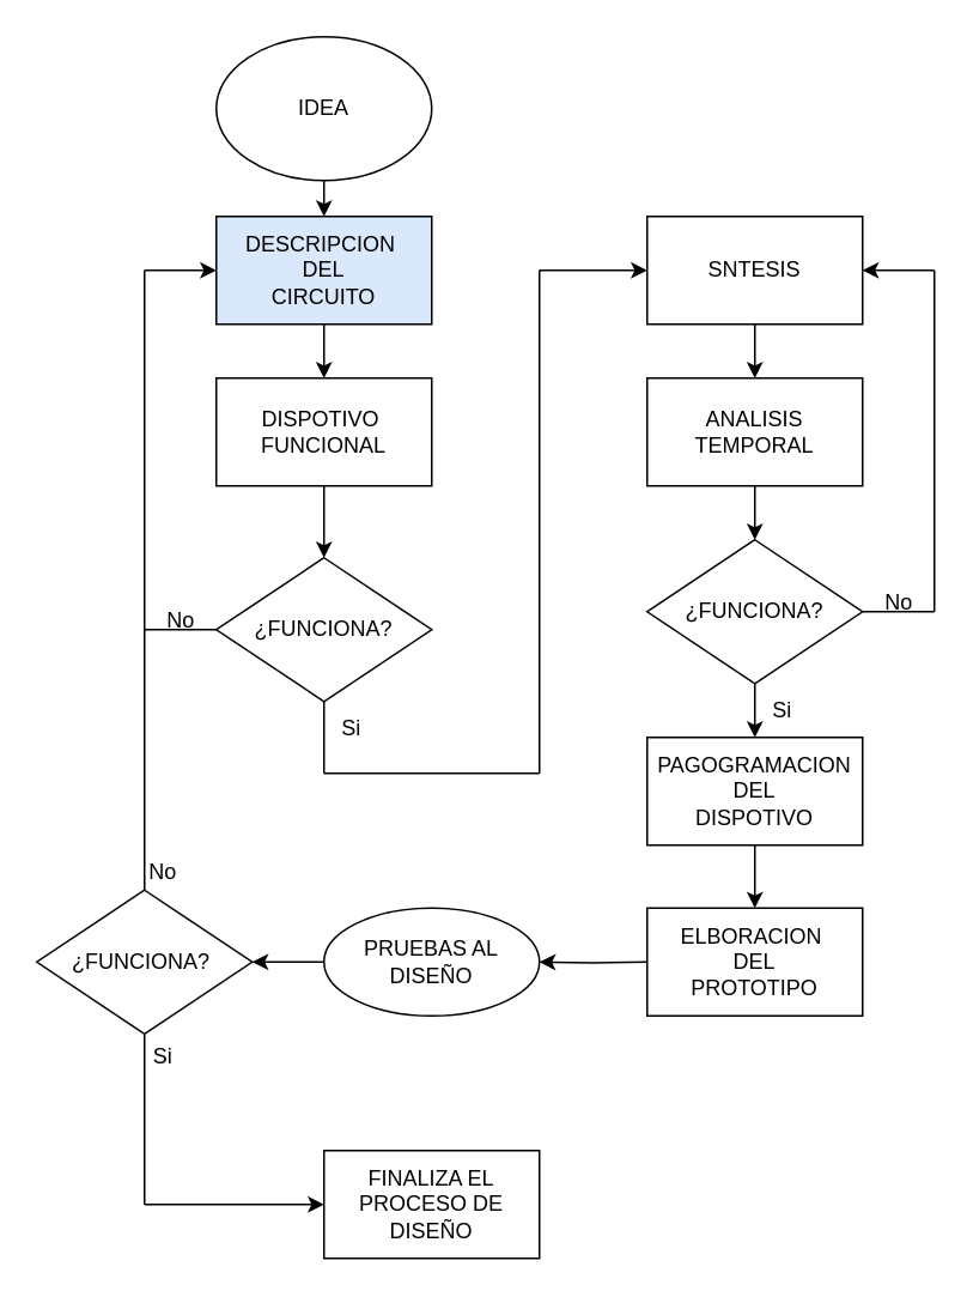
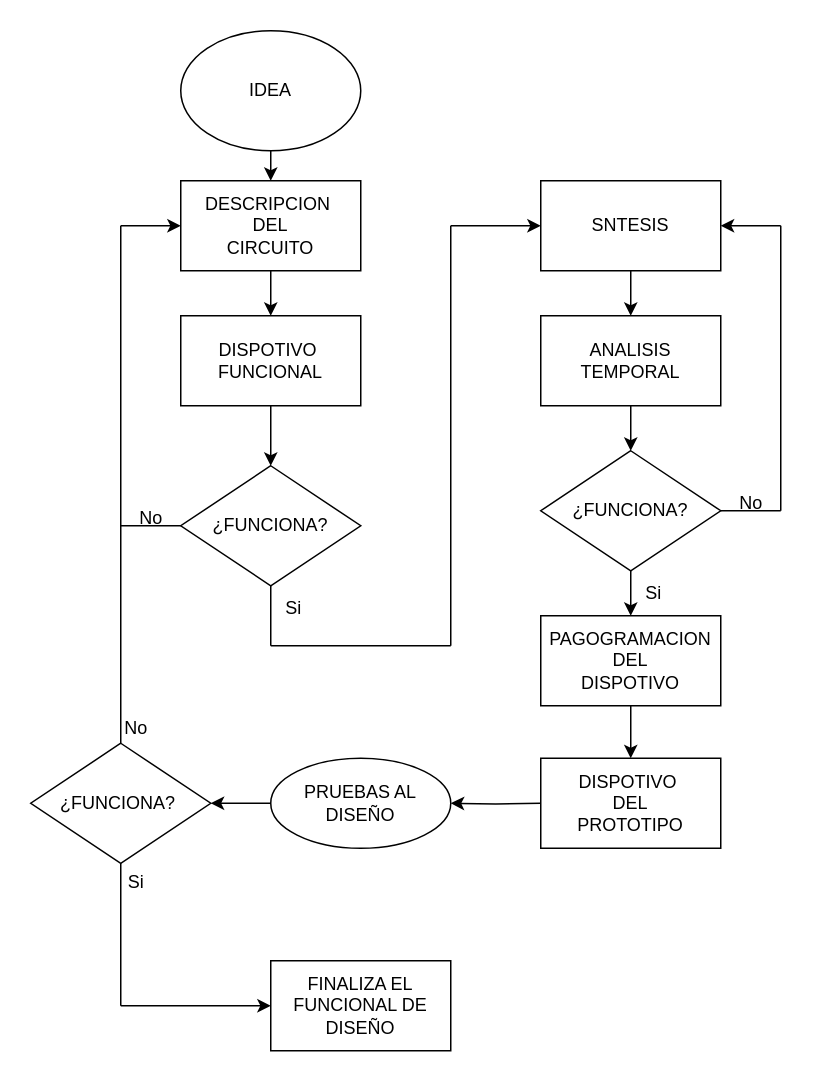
  <mxCell id="0" />
  <mxCell id="1" parent="0" />
  <mxCell id="2" value="" style="edgeStyle=orthogonalEdgeStyle;rounded=0;orthogonalLoop=1;jettySize=auto;html=1;" edge="1" parent="1" source="3"><mxGeometry relative="1" as="geometry"><mxPoint x="180" y="120" as="targetPoint" /></mxGeometry></mxCell>
  <mxCell id="3" value="&lt;font style=&quot;vertical-align: inherit;&quot;&gt;&lt;font style=&quot;vertical-align: inherit;&quot;&gt;IDEA&lt;/font&gt;&lt;/font&gt;" style="ellipse;whiteSpace=wrap;html=1;" vertex="1" parent="1"><mxGeometry x="120" y="20" width="120" height="80" as="geometry" /></mxCell>
  <mxCell id="4" value="" style="edgeStyle=orthogonalEdgeStyle;rounded=0;orthogonalLoop=1;jettySize=auto;html=1;" edge="1" parent="1" source="5"><mxGeometry relative="1" as="geometry"><mxPoint x="180" y="210" as="targetPoint" /></mxGeometry></mxCell>
- <mxCell id="5" value="&lt;font style=&quot;vertical-align: inherit;&quot;&gt;&lt;font style=&quot;vertical-align: inherit;&quot;&gt;DESCRIPCION&amp;nbsp;&lt;br&gt;DEL&lt;br&gt;CIRCUITO&lt;br&gt;&lt;/font&gt;&lt;/font&gt;" style="rounded=0;whiteSpace=wrap;html=1;fillColor=#dae8fc;" vertex="1" parent="1"><mxGeometry x="120" y="120" width="120" height="60" as="geometry" /></mxCell>
+ <mxCell id="5" value="&lt;font style=&quot;vertical-align: inherit;&quot;&gt;&lt;font style=&quot;vertical-align: inherit;&quot;&gt;DESCRIPCION&amp;nbsp;&lt;br&gt;DEL&lt;br&gt;CIRCUITO&lt;br&gt;&lt;/font&gt;&lt;/font&gt;" style="rounded=0;whiteSpace=wrap;html=1;" vertex="1" parent="1"><mxGeometry x="120" y="120" width="120" height="60" as="geometry" /></mxCell>
  <mxCell id="6" value="" style="edgeStyle=orthogonalEdgeStyle;rounded=0;orthogonalLoop=1;jettySize=auto;html=1;" edge="1" parent="1" source="7" target="8"><mxGeometry relative="1" as="geometry" /></mxCell>
  <mxCell id="7" value="&lt;font style=&quot;vertical-align: inherit;&quot;&gt;&lt;font style=&quot;vertical-align: inherit;&quot;&gt;DISPOTIVO&amp;nbsp;&lt;br&gt;FUNCIONAL&lt;br&gt;&lt;/font&gt;&lt;/font&gt;" style="rounded=0;whiteSpace=wrap;html=1;" vertex="1" parent="1"><mxGeometry x="120" y="210" width="120" height="60" as="geometry" /></mxCell>
  <mxCell id="8" value="&lt;font style=&quot;vertical-align: inherit;&quot;&gt;&lt;font style=&quot;vertical-align: inherit;&quot;&gt;¿FUNCIONA?&lt;/font&gt;&lt;/font&gt;" style="rhombus;whiteSpace=wrap;html=1;" vertex="1" parent="1"><mxGeometry x="120" y="310" width="120" height="80" as="geometry" /></mxCell>
  <mxCell id="9" value="" style="endArrow=none;html=1;rounded=0;" edge="1" parent="1"><mxGeometry width="50" height="50" relative="1" as="geometry"><mxPoint x="120" y="350" as="sourcePoint" /><mxPoint x="80" y="350" as="targetPoint" /></mxGeometry></mxCell>
  <mxCell id="10" value="" style="endArrow=none;html=1;rounded=0;exitX=0.5;exitY=0;exitDx=0;exitDy=0;" edge="1" parent="1" source="32"><mxGeometry width="50" height="50" relative="1" as="geometry"><mxPoint x="80" y="490" as="sourcePoint" /><mxPoint x="80" y="150" as="targetPoint" /></mxGeometry></mxCell>
  <mxCell id="11" value="" style="endArrow=classic;html=1;rounded=0;entryX=0;entryY=0.5;entryDx=0;entryDy=0;" edge="1" parent="1" target="5"><mxGeometry width="50" height="50" relative="1" as="geometry"><mxPoint x="80" y="150" as="sourcePoint" /><mxPoint x="130" y="100" as="targetPoint" /></mxGeometry></mxCell>
  <mxCell id="12" value="&lt;font style=&quot;vertical-align: inherit;&quot;&gt;&lt;font style=&quot;vertical-align: inherit;&quot;&gt;No&lt;/font&gt;&lt;/font&gt;" style="text;html=1;align=center;verticalAlign=middle;resizable=0;points=[];autosize=1;strokeColor=none;fillColor=none;" vertex="1" parent="1"><mxGeometry x="80" y="330" width="40" height="30" as="geometry" /></mxCell>
  <mxCell id="13" value="&lt;font style=&quot;vertical-align: inherit;&quot;&gt;&lt;font style=&quot;vertical-align: inherit;&quot;&gt;Si&lt;/font&gt;&lt;/font&gt;" style="text;html=1;align=center;verticalAlign=middle;resizable=0;points=[];autosize=1;strokeColor=none;fillColor=none;" vertex="1" parent="1"><mxGeometry x="180" y="390" width="30" height="30" as="geometry" /></mxCell>
  <mxCell id="14" value="" style="endArrow=none;html=1;rounded=0;" edge="1" parent="1"><mxGeometry width="50" height="50" relative="1" as="geometry"><mxPoint x="180" y="390" as="sourcePoint" /><mxPoint x="180" y="430" as="targetPoint" /></mxGeometry></mxCell>
  <mxCell id="15" value="" style="endArrow=none;html=1;rounded=0;" edge="1" parent="1"><mxGeometry width="50" height="50" relative="1" as="geometry"><mxPoint x="180" y="430" as="sourcePoint" /><mxPoint x="300" y="430" as="targetPoint" /></mxGeometry></mxCell>
  <mxCell id="16" value="" style="endArrow=none;html=1;rounded=0;" edge="1" parent="1"><mxGeometry width="50" height="50" relative="1" as="geometry"><mxPoint x="300" y="430" as="sourcePoint" /><mxPoint x="300" y="150" as="targetPoint" /></mxGeometry></mxCell>
  <mxCell id="17" value="" style="endArrow=classic;html=1;rounded=0;" edge="1" parent="1"><mxGeometry width="50" height="50" relative="1" as="geometry"><mxPoint x="300" y="150" as="sourcePoint" /><mxPoint x="360" y="150" as="targetPoint" /></mxGeometry></mxCell>
  <mxCell id="18" style="edgeStyle=orthogonalEdgeStyle;rounded=0;orthogonalLoop=1;jettySize=auto;html=1;" edge="1" parent="1" source="19"><mxGeometry relative="1" as="geometry"><mxPoint x="420" y="210" as="targetPoint" /></mxGeometry></mxCell>
  <mxCell id="19" value="&lt;font style=&quot;vertical-align: inherit;&quot;&gt;&lt;font style=&quot;vertical-align: inherit;&quot;&gt;SNTESIS&lt;/font&gt;&lt;/font&gt;" style="rounded=0;whiteSpace=wrap;html=1;" vertex="1" parent="1"><mxGeometry x="360" y="120" width="120" height="60" as="geometry" /></mxCell>
  <mxCell id="20" style="edgeStyle=orthogonalEdgeStyle;rounded=0;orthogonalLoop=1;jettySize=auto;html=1;" edge="1" parent="1" source="21"><mxGeometry relative="1" as="geometry"><mxPoint x="420" y="300" as="targetPoint" /></mxGeometry></mxCell>
  <mxCell id="21" value="&lt;font style=&quot;vertical-align: inherit;&quot;&gt;&lt;font style=&quot;vertical-align: inherit;&quot;&gt;ANALISIS&lt;br&gt;TEMPORAL&lt;br&gt;&lt;/font&gt;&lt;/font&gt;" style="rounded=0;whiteSpace=wrap;html=1;" vertex="1" parent="1"><mxGeometry x="360" y="210" width="120" height="60" as="geometry" /></mxCell>
  <mxCell id="22" style="edgeStyle=orthogonalEdgeStyle;rounded=0;orthogonalLoop=1;jettySize=auto;html=1;" edge="1" parent="1" source="23"><mxGeometry relative="1" as="geometry"><mxPoint x="420" y="410" as="targetPoint" /></mxGeometry></mxCell>
  <mxCell id="23" value="&lt;font style=&quot;vertical-align: inherit;&quot;&gt;&lt;font style=&quot;vertical-align: inherit;&quot;&gt;¿FUNCIONA?&lt;/font&gt;&lt;/font&gt;" style="rhombus;whiteSpace=wrap;html=1;" vertex="1" parent="1"><mxGeometry x="360" y="300" width="120" height="80" as="geometry" /></mxCell>
  <mxCell id="24" style="edgeStyle=orthogonalEdgeStyle;rounded=0;orthogonalLoop=1;jettySize=auto;html=1;entryX=0.5;entryY=0;entryDx=0;entryDy=0;" edge="1" parent="1" source="25"><mxGeometry relative="1" as="geometry"><mxPoint x="420" y="505" as="targetPoint" /></mxGeometry></mxCell>
  <mxCell id="25" value="&lt;font style=&quot;vertical-align: inherit;&quot;&gt;&lt;font style=&quot;vertical-align: inherit;&quot;&gt;PAGOGRAMACION&lt;br&gt;DEL&lt;br&gt;DISPOTIVO&lt;br&gt;&lt;/font&gt;&lt;/font&gt;" style="rounded=0;whiteSpace=wrap;html=1;" vertex="1" parent="1"><mxGeometry x="360" y="410" width="120" height="60" as="geometry" /></mxCell>
  <mxCell id="26" style="edgeStyle=orthogonalEdgeStyle;rounded=0;orthogonalLoop=1;jettySize=auto;html=1;entryX=1;entryY=0.5;entryDx=0;entryDy=0;" edge="1" parent="1" target="34"><mxGeometry relative="1" as="geometry"><mxPoint x="360" y="535" as="sourcePoint" /></mxGeometry></mxCell>
  <mxCell id="27" value="" style="endArrow=none;html=1;rounded=0;" edge="1" parent="1"><mxGeometry width="50" height="50" relative="1" as="geometry"><mxPoint x="480" y="340" as="sourcePoint" /><mxPoint x="520" y="340" as="targetPoint" /></mxGeometry></mxCell>
  <mxCell id="28" value="" style="endArrow=none;html=1;rounded=0;" edge="1" parent="1"><mxGeometry width="50" height="50" relative="1" as="geometry"><mxPoint x="520" y="340" as="sourcePoint" /><mxPoint x="520" y="150" as="targetPoint" /></mxGeometry></mxCell>
  <mxCell id="29" value="" style="endArrow=classic;html=1;rounded=0;entryX=1;entryY=0.5;entryDx=0;entryDy=0;" edge="1" parent="1" target="19"><mxGeometry width="50" height="50" relative="1" as="geometry"><mxPoint x="520" y="150" as="sourcePoint" /><mxPoint x="570" y="100" as="targetPoint" /></mxGeometry></mxCell>
  <mxCell id="30" value="&lt;font style=&quot;vertical-align: inherit;&quot;&gt;&lt;font style=&quot;vertical-align: inherit;&quot;&gt;No&lt;/font&gt;&lt;/font&gt;" style="text;html=1;align=center;verticalAlign=middle;resizable=0;points=[];autosize=1;strokeColor=none;fillColor=none;" vertex="1" parent="1"><mxGeometry x="480" y="320" width="40" height="30" as="geometry" /></mxCell>
  <mxCell id="31" value="&lt;font style=&quot;vertical-align: inherit;&quot;&gt;&lt;font style=&quot;vertical-align: inherit;&quot;&gt;Si&lt;/font&gt;&lt;/font&gt;" style="text;html=1;align=center;verticalAlign=middle;resizable=0;points=[];autosize=1;strokeColor=none;fillColor=none;" vertex="1" parent="1"><mxGeometry x="420" y="380" width="30" height="30" as="geometry" /></mxCell>
  <mxCell id="32" value="&lt;font style=&quot;vertical-align: inherit;&quot;&gt;&lt;font style=&quot;vertical-align: inherit;&quot;&gt;¿FUNCIONA?&lt;span style=&quot;white-space: pre;&quot;&gt;&#09;&lt;/span&gt;&lt;/font&gt;&lt;/font&gt;" style="rhombus;whiteSpace=wrap;html=1;" vertex="1" parent="1"><mxGeometry x="20" y="495" width="120" height="80" as="geometry" /></mxCell>
  <mxCell id="33" style="edgeStyle=orthogonalEdgeStyle;rounded=0;orthogonalLoop=1;jettySize=auto;html=1;entryX=1;entryY=0.5;entryDx=0;entryDy=0;" edge="1" parent="1" source="34" target="32"><mxGeometry relative="1" as="geometry" /></mxCell>
  <mxCell id="34" value="&lt;font style=&quot;vertical-align: inherit;&quot;&gt;&lt;font style=&quot;vertical-align: inherit;&quot;&gt;PRUEBAS AL DISEÑO&lt;/font&gt;&lt;/font&gt;" style="ellipse;whiteSpace=wrap;html=1;" vertex="1" parent="1"><mxGeometry x="180" y="505" width="120" height="60" as="geometry" /></mxCell>
  <mxCell id="35" value="" style="endArrow=none;html=1;rounded=0;" edge="1" parent="1"><mxGeometry width="50" height="50" relative="1" as="geometry"><mxPoint x="80" y="575" as="sourcePoint" /><mxPoint x="80" y="670" as="targetPoint" /></mxGeometry></mxCell>
  <mxCell id="36" value="" style="endArrow=classic;html=1;rounded=0;" edge="1" parent="1"><mxGeometry width="50" height="50" relative="1" as="geometry"><mxPoint x="80" y="670" as="sourcePoint" /><mxPoint x="180" y="670" as="targetPoint" /></mxGeometry></mxCell>
- <mxCell id="37" value="&lt;font style=&quot;vertical-align: inherit;&quot;&gt;&lt;font style=&quot;vertical-align: inherit;&quot;&gt;&lt;font style=&quot;vertical-align: inherit;&quot;&gt;&lt;font style=&quot;vertical-align: inherit;&quot;&gt;FINALIZA EL PROCESO DE DISEÑO&lt;/font&gt;&lt;/font&gt;&lt;/font&gt;&lt;/font&gt;" style="rounded=0;whiteSpace=wrap;html=1;" vertex="1" parent="1"><mxGeometry x="180" y="640" width="120" height="60" as="geometry" /></mxCell>
+ <mxCell id="37" value="&lt;font style=&quot;vertical-align: inherit;&quot;&gt;&lt;font style=&quot;vertical-align: inherit;&quot;&gt;&lt;font style=&quot;vertical-align: inherit;&quot;&gt;&lt;font style=&quot;vertical-align: inherit;&quot;&gt;FINALIZA EL FUNCIONAL DE DISEÑO&lt;/font&gt;&lt;/font&gt;&lt;/font&gt;&lt;/font&gt;" style="rounded=0;whiteSpace=wrap;html=1;" vertex="1" parent="1"><mxGeometry x="180" y="640" width="120" height="60" as="geometry" /></mxCell>
  <mxCell id="38" value="&lt;font style=&quot;vertical-align: inherit;&quot;&gt;&lt;font style=&quot;vertical-align: inherit;&quot;&gt;No&lt;/font&gt;&lt;/font&gt;" style="text;html=1;align=center;verticalAlign=middle;resizable=0;points=[];autosize=1;strokeColor=none;fillColor=none;" vertex="1" parent="1"><mxGeometry x="70" y="470" width="40" height="30" as="geometry" /></mxCell>
  <mxCell id="39" value="&lt;font style=&quot;vertical-align: inherit;&quot;&gt;&lt;font style=&quot;vertical-align: inherit;&quot;&gt;Si&lt;br&gt;&lt;br&gt;&lt;/font&gt;&lt;/font&gt;" style="text;html=1;align=center;verticalAlign=middle;resizable=0;points=[];autosize=1;strokeColor=none;fillColor=none;" vertex="1" parent="1"><mxGeometry x="75" y="575" width="30" height="40" as="geometry" /></mxCell>
- <mxCell id="40" value="&lt;font style=&quot;vertical-align: inherit;&quot;&gt;&lt;font style=&quot;vertical-align: inherit;&quot;&gt;ELBORACION&amp;nbsp;&lt;br&gt;DEL&lt;br&gt;PROTOTIPO&lt;br&gt;&lt;/font&gt;&lt;/font&gt;" style="rounded=0;whiteSpace=wrap;html=1;" vertex="1" parent="1"><mxGeometry x="360" y="505" width="120" height="60" as="geometry" /></mxCell>
+ <mxCell id="40" value="&lt;font style=&quot;vertical-align: inherit;&quot;&gt;&lt;font style=&quot;vertical-align: inherit;&quot;&gt;DISPOTIVO&amp;nbsp;&lt;br&gt;DEL&lt;br&gt;PROTOTIPO&lt;br&gt;&lt;/font&gt;&lt;/font&gt;" style="rounded=0;whiteSpace=wrap;html=1;" vertex="1" parent="1"><mxGeometry x="360" y="505" width="120" height="60" as="geometry" /></mxCell>
